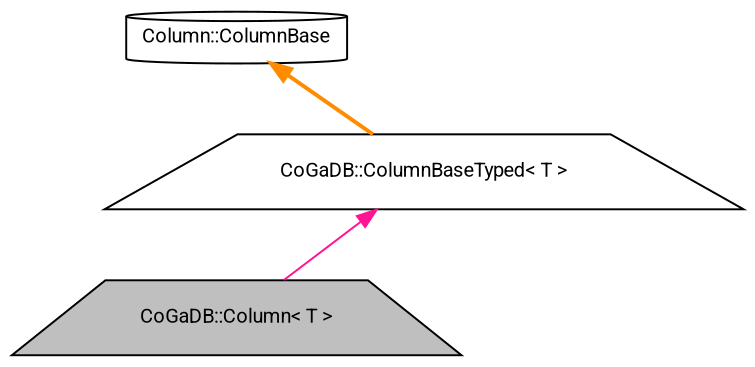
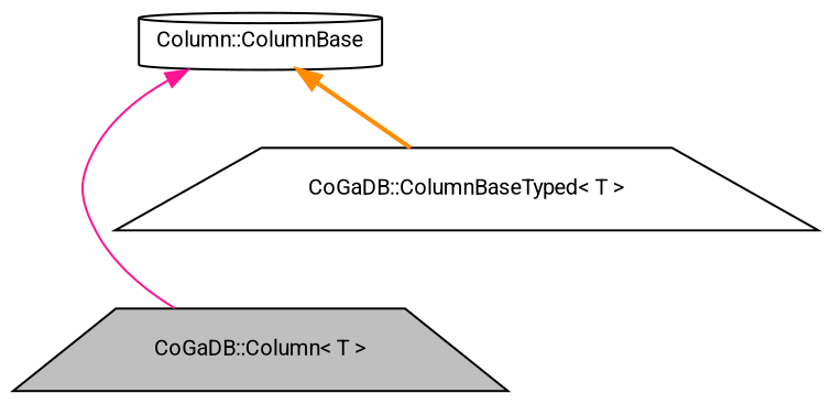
  digraph {
    fontname=Roboto
    node [color=black fillcolor=white fontname=Roboto fontsize=10 shape=trapezium style=filled]
    edge [dir=back fontname=Roboto fontsize=10 labelfontname=Helvetica labelfontsize=10]
    n1 [fillcolor=grey75 fontcolor=black height=0.2 label="CoGaDB::Column\< T \>" width=0.4]
    n2 [height=0.2 label="CoGaDB::ColumnBaseTyped\< T \>" width=0.4]
    n3 [height=0.2 label="Column::ColumnBase" shape=cylinder width=0.4]
-   n2 -> n1 [color=deeppink style=solid]
+   n3 -> n1 [color=deeppink style=solid]
    n3 -> n2 [color=darkorange style=bold]
  }
